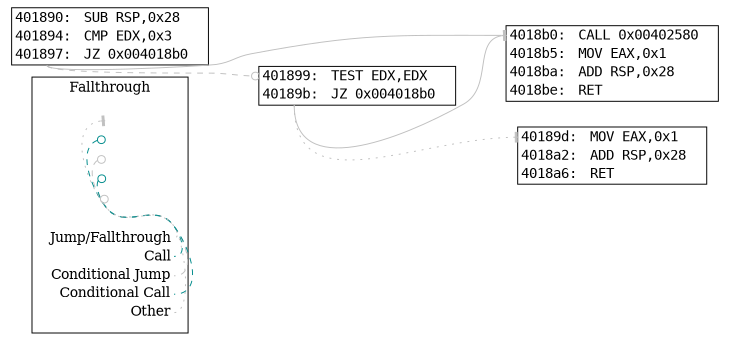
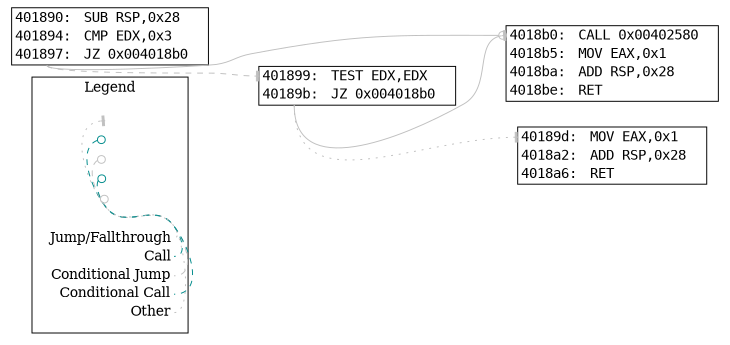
  digraph {
    newrank=true
    rankdir=LR
    node [shape=plaintext]
    edge [arrowhead=odot color=gray headport=insn_4018b0 style=dashed tailport=insn_401897]
    n1 [label=<<table border="0" cellpadding="2" cellspacing="0" cellborder="0">                   <tr><td align="right" port="i1">Jump/Fallthrough</td></tr>                   <tr><td align="right" port="i2">Call</td></tr>                   <tr><td align="right" port="i3">Conditional Jump</td></tr>                   <tr><td align="right" port="i4">Conditional Call</td></tr>                   <tr><td align="right" port="i5">Other</td></tr>                </table>>]
    n2 [label=<<table border="0" cellpadding="2" cellspacing="0" cellborder="0">                    <tr><td port="i1">&nbsp;</td></tr>                    <tr><td port="i2">&nbsp;</td></tr>                    <tr><td port="i3">&nbsp;</td></tr>                    <tr><td port="i4">&nbsp;</td></tr>                    <tr><td port="i5">&nbsp;</td></tr>                 </table>>]
    n3 [label=<     <TABLE BORDER="1" CELLBORDER="0" CELLSPACING="0">       <TR>         <TD PORT="insn_401890" ALIGN="RIGHT"><FONT FACE="monospace">401890: </FONT></TD>         <TD ALIGN="LEFT"><FONT FACE="monospace">SUB RSP,0x28</FONT></TD>         <TD>&nbsp;&nbsp;&nbsp;</TD> // for spacing       </TR>       <TR>         <TD PORT="insn_401894" ALIGN="RIGHT"><FONT FACE="monospace">401894: </FONT></TD>         <TD ALIGN="LEFT"><FONT FACE="monospace">CMP EDX,0x3</FONT></TD>         <TD>&nbsp;&nbsp;&nbsp;</TD> // for spacing       </TR>       <TR>         <TD PORT="insn_401897" ALIGN="RIGHT"><FONT FACE="monospace">401897: </FONT></TD>         <TD ALIGN="LEFT"><FONT FACE="monospace">JZ 0x004018b0</FONT></TD>         <TD>&nbsp;&nbsp;&nbsp;</TD> // for spacing       </TR>     </TABLE>>]
    n4 [label=<     <TABLE BORDER="1" CELLBORDER="0" CELLSPACING="0">       <TR>         <TD PORT="insn_401899" ALIGN="RIGHT"><FONT FACE="monospace">401899: </FONT></TD>         <TD ALIGN="LEFT"><FONT FACE="monospace">TEST EDX,EDX</FONT></TD>         <TD>&nbsp;&nbsp;&nbsp;</TD> // for spacing       </TR>       <TR>         <TD PORT="insn_40189b" ALIGN="RIGHT"><FONT FACE="monospace">40189b: </FONT></TD>         <TD ALIGN="LEFT"><FONT FACE="monospace">JZ 0x004018b0</FONT></TD>         <TD>&nbsp;&nbsp;&nbsp;</TD> // for spacing       </TR>     </TABLE>>]
    n5 [label=<     <TABLE BORDER="1" CELLBORDER="0" CELLSPACING="0">       <TR>         <TD PORT="insn_4018b0" ALIGN="RIGHT"><FONT FACE="monospace">4018b0: </FONT></TD>         <TD ALIGN="LEFT"><FONT FACE="monospace">CALL 0x00402580</FONT></TD>         <TD>&nbsp;&nbsp;&nbsp;</TD> // for spacing       </TR>       <TR>         <TD PORT="insn_4018b5" ALIGN="RIGHT"><FONT FACE="monospace">4018b5: </FONT></TD>         <TD ALIGN="LEFT"><FONT FACE="monospace">MOV EAX,0x1</FONT></TD>         <TD>&nbsp;&nbsp;&nbsp;</TD> // for spacing       </TR>       <TR>         <TD PORT="insn_4018ba" ALIGN="RIGHT"><FONT FACE="monospace">4018ba: </FONT></TD>         <TD ALIGN="LEFT"><FONT FACE="monospace">ADD RSP,0x28</FONT></TD>         <TD>&nbsp;&nbsp;&nbsp;</TD> // for spacing       </TR>       <TR>         <TD PORT="insn_4018be" ALIGN="RIGHT"><FONT FACE="monospace">4018be: </FONT></TD>         <TD ALIGN="LEFT"><FONT FACE="monospace">RET</FONT></TD>         <TD>&nbsp;&nbsp;&nbsp;</TD> // for spacing       </TR>     </TABLE>>]
    n6 [label=<     <TABLE BORDER="1" CELLBORDER="0" CELLSPACING="0">       <TR>         <TD PORT="insn_40189d" ALIGN="RIGHT"><FONT FACE="monospace">40189d: </FONT></TD>         <TD ALIGN="LEFT"><FONT FACE="monospace">MOV EAX,0x1</FONT></TD>         <TD>&nbsp;&nbsp;&nbsp;</TD> // for spacing       </TR>       <TR>         <TD PORT="insn_4018a2" ALIGN="RIGHT"><FONT FACE="monospace">4018a2: </FONT></TD>         <TD ALIGN="LEFT"><FONT FACE="monospace">ADD RSP,0x28</FONT></TD>         <TD>&nbsp;&nbsp;&nbsp;</TD> // for spacing       </TR>       <TR>         <TD PORT="insn_4018a6" ALIGN="RIGHT"><FONT FACE="monospace">4018a6: </FONT></TD>         <TD ALIGN="LEFT"><FONT FACE="monospace">RET</FONT></TD>         <TD>&nbsp;&nbsp;&nbsp;</TD> // for spacing       </TR>     </TABLE>>]
    subgraph cluster_1 {
-     label=Fallthrough
+     label=Legend
      rank=same
      n1
      n2
    }
    n1 -> n2 [arrowhead=tee headport="i1:w" style=dotted tailport="i1:e"]
    n1 -> n2 [color=cyan4 headport="i2:w" tailport="i2:e"]
    n1 -> n2 [headport="i3:w" tailport="i3:e"]
    n1 -> n2 [color=cyan4 headport="i4:w" tailport="i4:e"]
    n1 -> n2 [headport="i5:w" style=dotted tailport="i5:e"]
-   n3 -> n4 [headport=insn_401899]
-   n3 -> n5 [arrowhead=tee style=solid]
+   n3 -> n4 [arrowhead=tee headport=insn_401899]
+   n3 -> n5 [style=solid]
    n4 -> n5 [arrowhead=tee style=solid tailport=insn_40189b]
    n4 -> n6 [arrowhead=tee headport=insn_40189d style=dotted tailport=insn_40189b]
  }
